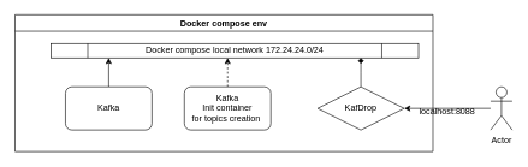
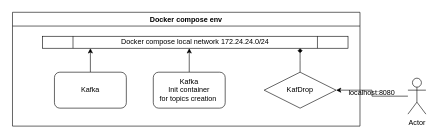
  <mxCell id="0" />
  <mxCell id="1" parent="0" />
  <mxCell id="2" value="Docker compose env" style="swimlane;whiteSpace=wrap;html=1;" parent="1" vertex="1"><mxGeometry x="20" y="20" width="580" height="190" as="geometry"><mxRectangle x="70" y="220" width="150" height="30" as="alternateBounds" /></mxGeometry></mxCell>
  <mxCell id="3" value="Docker compose local network&amp;nbsp;172.24.24.0/24" style="shape=process;whiteSpace=wrap;html=1;backgroundOutline=1;" parent="2" vertex="1"><mxGeometry x="50" y="40" width="510" height="20" as="geometry" /></mxCell>
  <mxCell id="4" style="edgeStyle=orthogonalEdgeStyle;rounded=0;orthogonalLoop=1;jettySize=auto;html=1;" parent="2" source="5" target="3" edge="1"><mxGeometry relative="1" as="geometry"><Array as="points"><mxPoint x="130" y="60" /><mxPoint x="130" y="60" /></Array></mxGeometry></mxCell>
  <mxCell id="5" value="Kafka" style="rounded=1;whiteSpace=wrap;html=1;" parent="2" vertex="1"><mxGeometry x="70" y="100" width="120" height="60" as="geometry" /></mxCell>
- <mxCell id="6" style="edgeStyle=orthogonalEdgeStyle;rounded=0;orthogonalLoop=1;jettySize=auto;html=1;dashed=1;" parent="2" source="7" target="3" edge="1"><mxGeometry relative="1" as="geometry"><Array as="points"><mxPoint x="295" y="70" /><mxPoint x="295" y="70" /></Array></mxGeometry></mxCell>
+ <mxCell id="6" style="edgeStyle=orthogonalEdgeStyle;rounded=0;orthogonalLoop=1;jettySize=auto;html=1;" parent="2" source="7" target="3" edge="1"><mxGeometry relative="1" as="geometry"><Array as="points"><mxPoint x="295" y="70" /><mxPoint x="295" y="70" /></Array></mxGeometry></mxCell>
  <mxCell id="7" value="Kafka&lt;div&gt;Init container&lt;/div&gt;&lt;div&gt;for topics creation&amp;nbsp;&lt;/div&gt;" style="rounded=1;whiteSpace=wrap;html=1;" parent="2" vertex="1"><mxGeometry x="235" y="100" width="120" height="60" as="geometry" /></mxCell>
  <mxCell id="8" style="edgeStyle=orthogonalEdgeStyle;rounded=0;orthogonalLoop=1;jettySize=auto;html=1;endArrow=diamond;" parent="2" source="9" target="3" edge="1"><mxGeometry relative="1" as="geometry"><Array as="points"><mxPoint x="480" y="80" /><mxPoint x="480" y="80" /></Array></mxGeometry></mxCell>
  <mxCell id="9" value="KafDrop" style="rhombus;whiteSpace=wrap;html=1;" parent="2" vertex="1"><mxGeometry x="420" y="100" width="120" height="60" as="geometry" /></mxCell>
  <mxCell id="10" style="edgeStyle=orthogonalEdgeStyle;rounded=0;orthogonalLoop=1;jettySize=auto;html=1;entryX=1;entryY=0.5;entryDx=0;entryDy=0;" parent="1" source="11" target="9" edge="1"><mxGeometry relative="1" as="geometry" /></mxCell>
- <mxCell id="11" value="Actor" style="shape=umlActor;verticalLabelPosition=bottom;verticalAlign=top;html=1;outlineConnect=0;" parent="1" vertex="1"><mxGeometry x="680" y="120" width="30" height="60" as="geometry" /></mxCell>
- <mxCell id="12" value="localhost:8088" style="text;html=1;align=center;verticalAlign=middle;whiteSpace=wrap;rounded=0;" parent="1" vertex="1"><mxGeometry x="590" y="140" width="60" height="30" as="geometry" /></mxCell>
+ <mxCell id="11" value="Actor" style="shape=umlActor;verticalLabelPosition=bottom;verticalAlign=top;html=1;outlineConnect=0;" parent="1" vertex="1"><mxGeometry x="680" y="130" width="30" height="60" as="geometry" /></mxCell>
+ <mxCell id="12" value="localhost:8080" style="text;html=1;align=center;verticalAlign=middle;whiteSpace=wrap;rounded=0;" parent="1" vertex="1"><mxGeometry x="590" y="140" width="60" height="30" as="geometry" /></mxCell>
